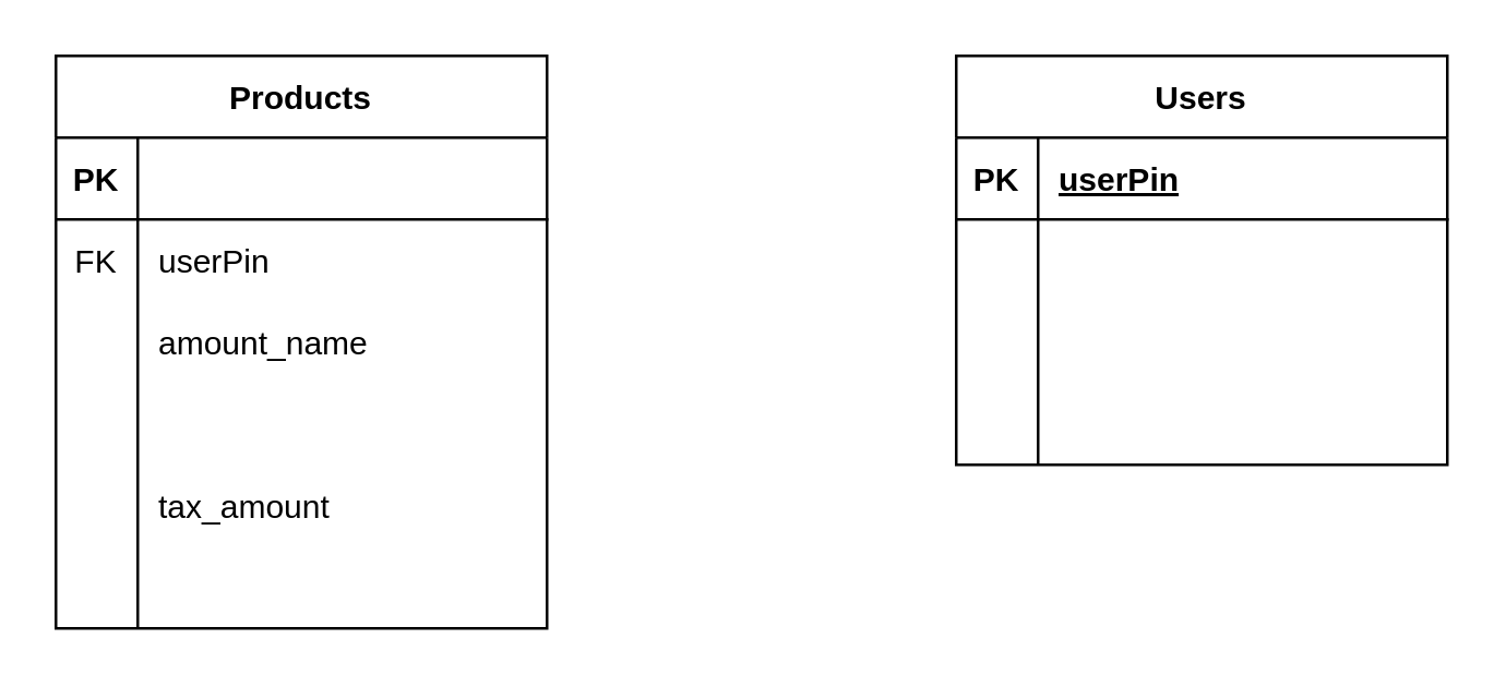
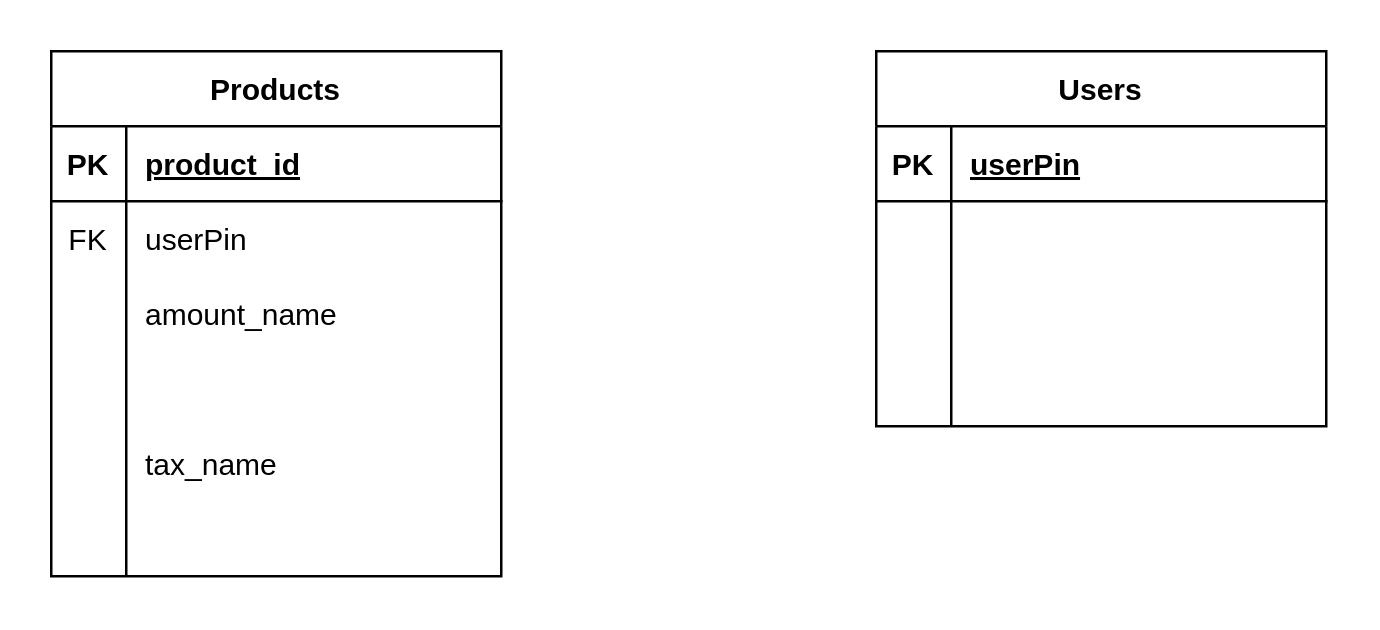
  <mxCell id="0" />
  <mxCell id="1" parent="0" />
  <mxCell id="2" value="Products" style="shape=table;startSize=30;container=1;collapsible=1;childLayout=tableLayout;fixedRows=1;rowLines=0;fontStyle=1;align=center;resizeLast=1;" vertex="1" parent="1"><mxGeometry x="20" y="20" width="180" height="210" as="geometry" /></mxCell>
  <mxCell id="3" value="" style="shape=partialRectangle;collapsible=0;dropTarget=0;pointerEvents=0;fillColor=none;top=0;left=0;bottom=1;right=0;points=[[0,0.5],[1,0.5]];portConstraint=eastwest;" vertex="1" parent="2"><mxGeometry y="30" width="180" height="30" as="geometry" /></mxCell>
  <mxCell id="4" value="PK" style="shape=partialRectangle;connectable=0;fillColor=none;top=0;left=0;bottom=0;right=0;fontStyle=1;overflow=hidden;" vertex="1" parent="3"><mxGeometry width="30" height="30" as="geometry" /></mxCell>
+ <mxCell id="5" value="product_id" style="shape=partialRectangle;connectable=0;fillColor=none;top=0;left=0;bottom=0;right=0;align=left;spacingLeft=6;fontStyle=5;overflow=hidden;" vertex="1" parent="3"><mxGeometry x="30" width="150" height="30" as="geometry" /></mxCell>
  <mxCell id="6" value="" style="shape=partialRectangle;collapsible=0;dropTarget=0;pointerEvents=0;fillColor=none;top=0;left=0;bottom=0;right=0;points=[[0,0.5],[1,0.5]];portConstraint=eastwest;" vertex="1" parent="2"><mxGeometry y="60" width="180" height="30" as="geometry" /></mxCell>
  <mxCell id="7" value="FK" style="shape=partialRectangle;connectable=0;fillColor=none;top=0;left=0;bottom=0;right=0;fontStyle=0;overflow=hidden;" vertex="1" parent="6"><mxGeometry width="30" height="30" as="geometry" /></mxCell>
  <mxCell id="8" value="userPin" style="shape=partialRectangle;connectable=0;fillColor=none;top=0;left=0;bottom=0;right=0;align=left;spacingLeft=6;fontStyle=0;overflow=hidden;" vertex="1" parent="6"><mxGeometry x="30" width="150" height="30" as="geometry" /></mxCell>
  <mxCell id="9" value="" style="shape=partialRectangle;collapsible=0;dropTarget=0;pointerEvents=0;fillColor=none;top=0;left=0;bottom=0;right=0;points=[[0,0.5],[1,0.5]];portConstraint=eastwest;" vertex="1" parent="2"><mxGeometry y="90" width="180" height="30" as="geometry" /></mxCell>
  <mxCell id="10" value="" style="shape=partialRectangle;connectable=0;fillColor=none;top=0;left=0;bottom=0;right=0;editable=1;overflow=hidden;" vertex="1" parent="9"><mxGeometry width="30" height="30" as="geometry" /></mxCell>
  <mxCell id="11" value="amount_name" style="shape=partialRectangle;connectable=0;fillColor=none;top=0;left=0;bottom=0;right=0;align=left;spacingLeft=6;overflow=hidden;" vertex="1" parent="9"><mxGeometry x="30" width="150" height="30" as="geometry" /></mxCell>
  <mxCell id="12" value="" style="shape=partialRectangle;collapsible=0;dropTarget=0;pointerEvents=0;fillColor=none;top=0;left=0;bottom=0;right=0;points=[[0,0.5],[1,0.5]];portConstraint=eastwest;" vertex="1" parent="2"><mxGeometry y="120" width="180" height="30" as="geometry" /></mxCell>
  <mxCell id="13" value="" style="shape=partialRectangle;connectable=0;fillColor=none;top=0;left=0;bottom=0;right=0;editable=1;overflow=hidden;" vertex="1" parent="12"><mxGeometry width="30" height="30" as="geometry" /></mxCell>
  <mxCell id="14" value="" style="shape=partialRectangle;collapsible=0;dropTarget=0;pointerEvents=0;fillColor=none;top=0;left=0;bottom=0;right=0;points=[[0,0.5],[1,0.5]];portConstraint=eastwest;" vertex="1" parent="2"><mxGeometry y="150" width="180" height="30" as="geometry" /></mxCell>
  <mxCell id="15" value="" style="shape=partialRectangle;connectable=0;fillColor=none;top=0;left=0;bottom=0;right=0;editable=1;overflow=hidden;" vertex="1" parent="14"><mxGeometry width="30" height="30" as="geometry" /></mxCell>
- <mxCell id="16" value="tax_amount " style="shape=partialRectangle;connectable=0;fillColor=none;top=0;left=0;bottom=0;right=0;align=left;spacingLeft=6;overflow=hidden;" vertex="1" parent="14"><mxGeometry x="30" width="150" height="30" as="geometry" /></mxCell>
+ <mxCell id="16" value="tax_name " style="shape=partialRectangle;connectable=0;fillColor=none;top=0;left=0;bottom=0;right=0;align=left;spacingLeft=6;overflow=hidden;" vertex="1" parent="14"><mxGeometry x="30" width="150" height="30" as="geometry" /></mxCell>
  <mxCell id="17" value="" style="shape=partialRectangle;collapsible=0;dropTarget=0;pointerEvents=0;fillColor=none;top=0;left=0;bottom=0;right=0;points=[[0,0.5],[1,0.5]];portConstraint=eastwest;" vertex="1" parent="2"><mxGeometry y="180" width="180" height="30" as="geometry" /></mxCell>
  <mxCell id="18" value="" style="shape=partialRectangle;connectable=0;fillColor=none;top=0;left=0;bottom=0;right=0;fontStyle=0;overflow=hidden;" vertex="1" parent="17"><mxGeometry width="30" height="30" as="geometry" /></mxCell>
  <mxCell id="19" value="" style="shape=partialRectangle;connectable=0;fillColor=none;top=0;left=0;bottom=0;right=0;align=left;spacingLeft=6;fontStyle=0;overflow=hidden;" vertex="1" parent="17"><mxGeometry x="30" width="150" height="30" as="geometry" /></mxCell>
  <mxCell id="20" value="Users" style="shape=table;startSize=30;container=1;collapsible=1;childLayout=tableLayout;fixedRows=1;rowLines=0;fontStyle=1;align=center;resizeLast=1;" vertex="1" parent="1"><mxGeometry x="350" y="20" width="180" height="150" as="geometry" /></mxCell>
  <mxCell id="21" value="" style="shape=partialRectangle;collapsible=0;dropTarget=0;pointerEvents=0;fillColor=none;top=0;left=0;bottom=1;right=0;points=[[0,0.5],[1,0.5]];portConstraint=eastwest;" vertex="1" parent="20"><mxGeometry y="30" width="180" height="30" as="geometry" /></mxCell>
  <mxCell id="22" value="PK" style="shape=partialRectangle;connectable=0;fillColor=none;top=0;left=0;bottom=0;right=0;fontStyle=1;overflow=hidden;" vertex="1" parent="21"><mxGeometry width="30" height="30" as="geometry" /></mxCell>
  <mxCell id="23" value="userPin" style="shape=partialRectangle;connectable=0;fillColor=none;top=0;left=0;bottom=0;right=0;align=left;spacingLeft=6;fontStyle=5;overflow=hidden;" vertex="1" parent="21"><mxGeometry x="30" width="150" height="30" as="geometry" /></mxCell>
  <mxCell id="24" value="" style="shape=partialRectangle;collapsible=0;dropTarget=0;pointerEvents=0;fillColor=none;top=0;left=0;bottom=0;right=0;points=[[0,0.5],[1,0.5]];portConstraint=eastwest;" vertex="1" parent="20"><mxGeometry y="60" width="180" height="30" as="geometry" /></mxCell>
  <mxCell id="25" value="" style="shape=partialRectangle;connectable=0;fillColor=none;top=0;left=0;bottom=0;right=0;editable=1;overflow=hidden;" vertex="1" parent="24"><mxGeometry width="30" height="30" as="geometry" /></mxCell>
  <mxCell id="26" value="" style="shape=partialRectangle;collapsible=0;dropTarget=0;pointerEvents=0;fillColor=none;top=0;left=0;bottom=0;right=0;points=[[0,0.5],[1,0.5]];portConstraint=eastwest;" vertex="1" parent="20"><mxGeometry y="90" width="180" height="30" as="geometry" /></mxCell>
  <mxCell id="27" value="" style="shape=partialRectangle;connectable=0;fillColor=none;top=0;left=0;bottom=0;right=0;editable=1;overflow=hidden;" vertex="1" parent="26"><mxGeometry width="30" height="30" as="geometry" /></mxCell>
  <mxCell id="28" value="" style="shape=partialRectangle;connectable=0;fillColor=none;top=0;left=0;bottom=0;right=0;align=left;spacingLeft=6;overflow=hidden;" vertex="1" parent="26"><mxGeometry x="30" width="150" height="30" as="geometry" /></mxCell>
  <mxCell id="29" value="" style="shape=partialRectangle;collapsible=0;dropTarget=0;pointerEvents=0;fillColor=none;top=0;left=0;bottom=0;right=0;points=[[0,0.5],[1,0.5]];portConstraint=eastwest;" vertex="1" parent="20"><mxGeometry y="120" width="180" height="30" as="geometry" /></mxCell>
  <mxCell id="30" value="" style="shape=partialRectangle;connectable=0;fillColor=none;top=0;left=0;bottom=0;right=0;editable=1;overflow=hidden;" vertex="1" parent="29"><mxGeometry width="30" height="30" as="geometry" /></mxCell>
  <mxCell id="31" value="" style="shape=partialRectangle;connectable=0;fillColor=none;top=0;left=0;bottom=0;right=0;align=left;spacingLeft=6;overflow=hidden;" vertex="1" parent="29"><mxGeometry x="30" width="150" height="30" as="geometry" /></mxCell>
